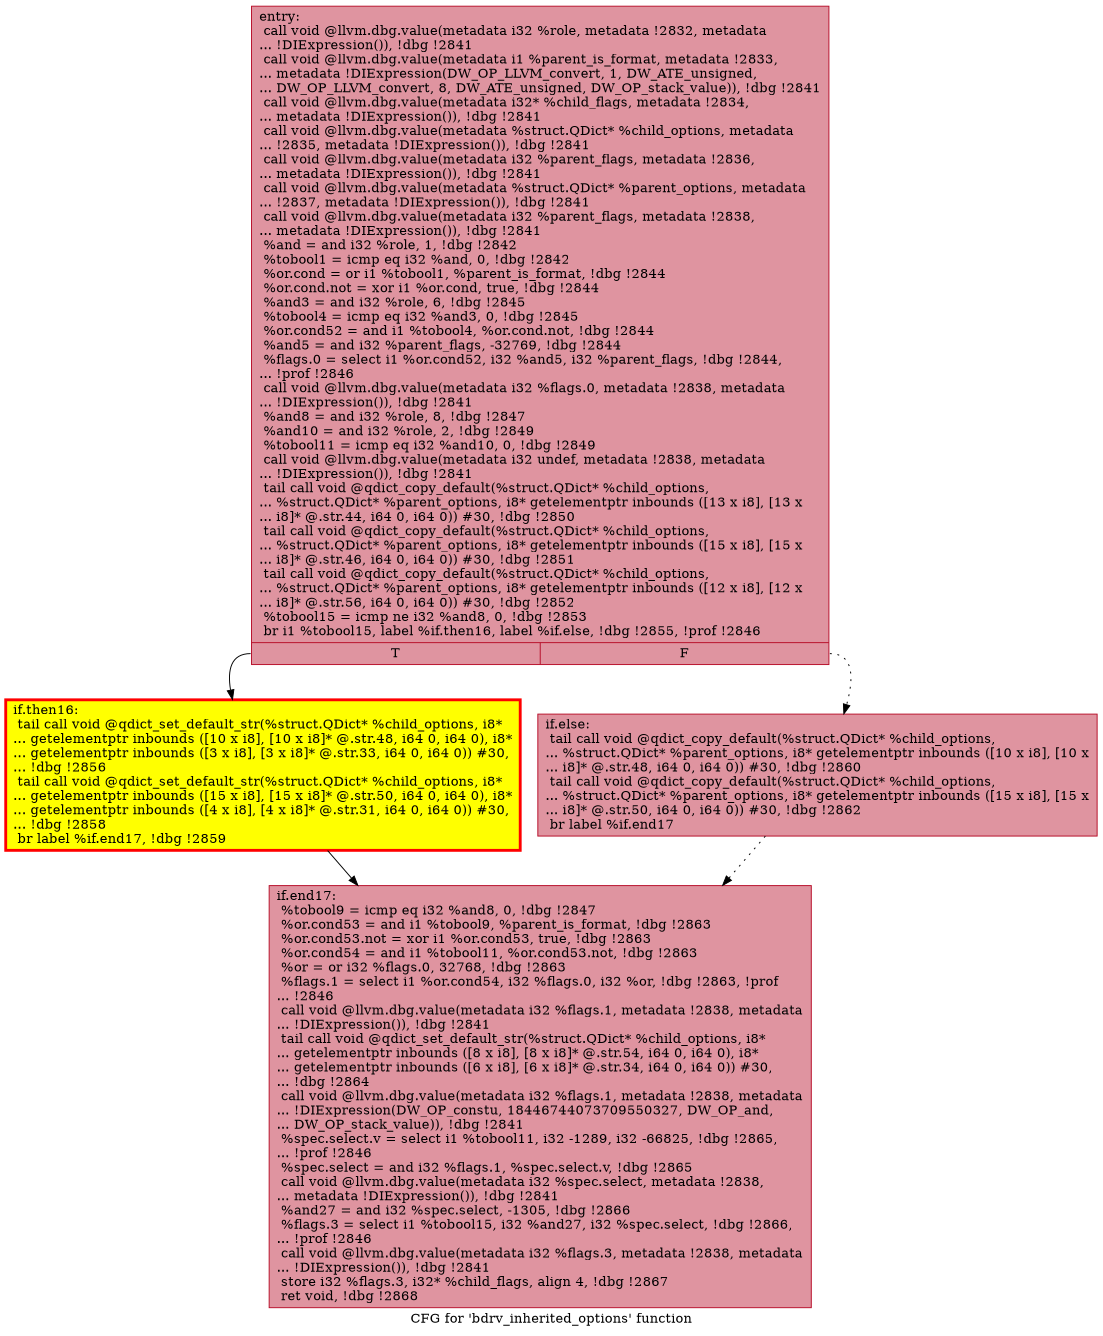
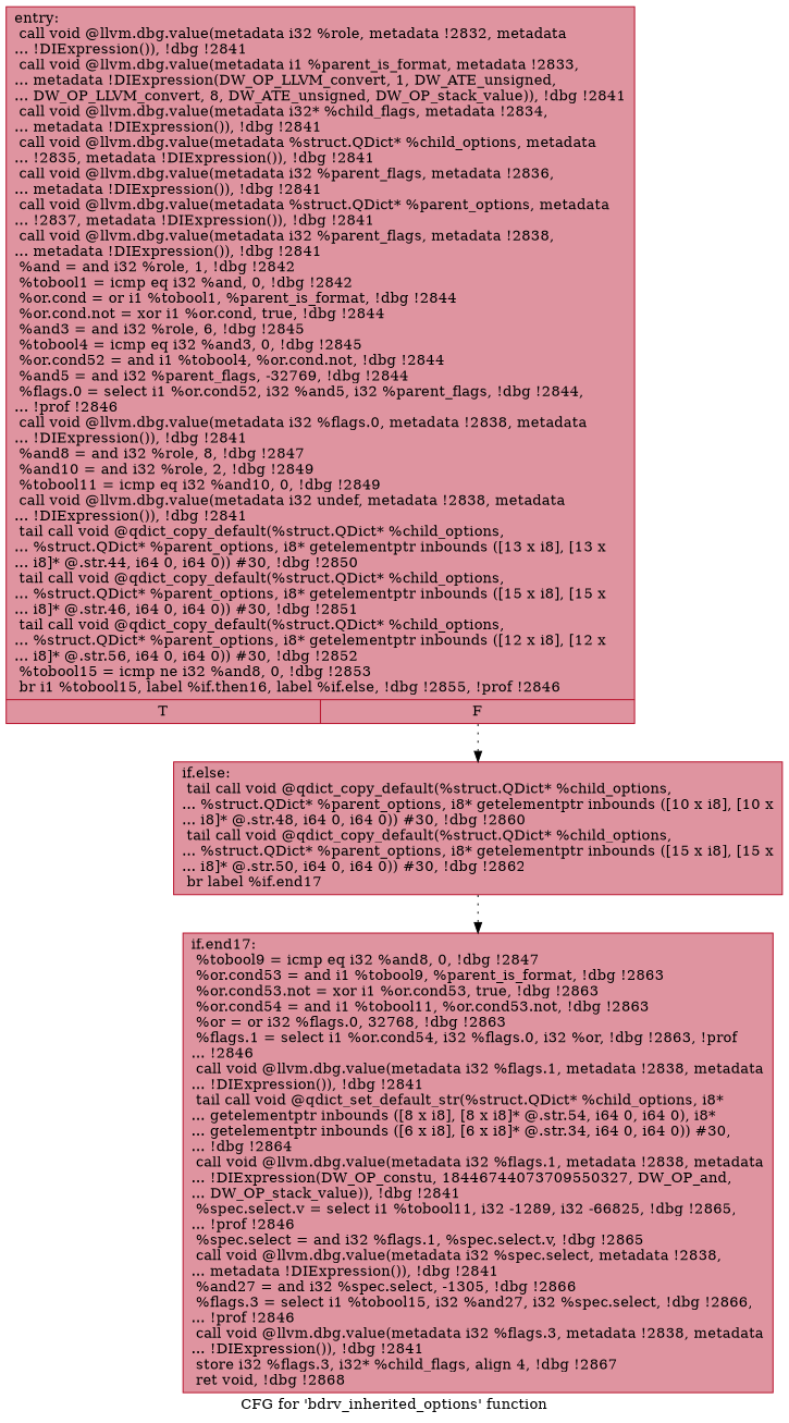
  digraph {
    label="CFG for 'bdrv_inherited_options' function"
    node [color="#b70d28ff" fillcolor="#b70d2870" shape=record style=filled]
    edge [style=solid]
    n1 [label="{entry:\l  call void @llvm.dbg.value(metadata i32 %role, metadata !2832, metadata\l... !DIExpression()), !dbg !2841\l  call void @llvm.dbg.value(metadata i1 %parent_is_format, metadata !2833,\l... metadata !DIExpression(DW_OP_LLVM_convert, 1, DW_ATE_unsigned,\l... DW_OP_LLVM_convert, 8, DW_ATE_unsigned, DW_OP_stack_value)), !dbg !2841\l  call void @llvm.dbg.value(metadata i32* %child_flags, metadata !2834,\l... metadata !DIExpression()), !dbg !2841\l  call void @llvm.dbg.value(metadata %struct.QDict* %child_options, metadata\l... !2835, metadata !DIExpression()), !dbg !2841\l  call void @llvm.dbg.value(metadata i32 %parent_flags, metadata !2836,\l... metadata !DIExpression()), !dbg !2841\l  call void @llvm.dbg.value(metadata %struct.QDict* %parent_options, metadata\l... !2837, metadata !DIExpression()), !dbg !2841\l  call void @llvm.dbg.value(metadata i32 %parent_flags, metadata !2838,\l... metadata !DIExpression()), !dbg !2841\l  %and = and i32 %role, 1, !dbg !2842\l  %tobool1 = icmp eq i32 %and, 0, !dbg !2842\l  %or.cond = or i1 %tobool1, %parent_is_format, !dbg !2844\l  %or.cond.not = xor i1 %or.cond, true, !dbg !2844\l  %and3 = and i32 %role, 6, !dbg !2845\l  %tobool4 = icmp eq i32 %and3, 0, !dbg !2845\l  %or.cond52 = and i1 %tobool4, %or.cond.not, !dbg !2844\l  %and5 = and i32 %parent_flags, -32769, !dbg !2844\l  %flags.0 = select i1 %or.cond52, i32 %and5, i32 %parent_flags, !dbg !2844,\l... !prof !2846\l  call void @llvm.dbg.value(metadata i32 %flags.0, metadata !2838, metadata\l... !DIExpression()), !dbg !2841\l  %and8 = and i32 %role, 8, !dbg !2847\l  %and10 = and i32 %role, 2, !dbg !2849\l  %tobool11 = icmp eq i32 %and10, 0, !dbg !2849\l  call void @llvm.dbg.value(metadata i32 undef, metadata !2838, metadata\l... !DIExpression()), !dbg !2841\l  tail call void @qdict_copy_default(%struct.QDict* %child_options,\l... %struct.QDict* %parent_options, i8* getelementptr inbounds ([13 x i8], [13 x\l... i8]* @.str.44, i64 0, i64 0)) #30, !dbg !2850\l  tail call void @qdict_copy_default(%struct.QDict* %child_options,\l... %struct.QDict* %parent_options, i8* getelementptr inbounds ([15 x i8], [15 x\l... i8]* @.str.46, i64 0, i64 0)) #30, !dbg !2851\l  tail call void @qdict_copy_default(%struct.QDict* %child_options,\l... %struct.QDict* %parent_options, i8* getelementptr inbounds ([12 x i8], [12 x\l... i8]* @.str.56, i64 0, i64 0)) #30, !dbg !2852\l  %tobool15 = icmp ne i32 %and8, 0, !dbg !2853\l  br i1 %tobool15, label %if.then16, label %if.else, !dbg !2855, !prof !2846\l|{<s0>T|<s1>F}}"]
-   n2 [color=red fillcolor=yellow label="{if.then16:                                        \l  tail call void @qdict_set_default_str(%struct.QDict* %child_options, i8*\l... getelementptr inbounds ([10 x i8], [10 x i8]* @.str.48, i64 0, i64 0), i8*\l... getelementptr inbounds ([3 x i8], [3 x i8]* @.str.33, i64 0, i64 0)) #30,\l... !dbg !2856\l  tail call void @qdict_set_default_str(%struct.QDict* %child_options, i8*\l... getelementptr inbounds ([15 x i8], [15 x i8]* @.str.50, i64 0, i64 0), i8*\l... getelementptr inbounds ([4 x i8], [4 x i8]* @.str.31, i64 0, i64 0)) #30,\l... !dbg !2858\l  br label %if.end17, !dbg !2859\l}" penwidth=3.0]
    n3 [label="{if.else:                                          \l  tail call void @qdict_copy_default(%struct.QDict* %child_options,\l... %struct.QDict* %parent_options, i8* getelementptr inbounds ([10 x i8], [10 x\l... i8]* @.str.48, i64 0, i64 0)) #30, !dbg !2860\l  tail call void @qdict_copy_default(%struct.QDict* %child_options,\l... %struct.QDict* %parent_options, i8* getelementptr inbounds ([15 x i8], [15 x\l... i8]* @.str.50, i64 0, i64 0)) #30, !dbg !2862\l  br label %if.end17\l}"]
    n4 [label="{if.end17:                                         \l  %tobool9 = icmp eq i32 %and8, 0, !dbg !2847\l  %or.cond53 = and i1 %tobool9, %parent_is_format, !dbg !2863\l  %or.cond53.not = xor i1 %or.cond53, true, !dbg !2863\l  %or.cond54 = and i1 %tobool11, %or.cond53.not, !dbg !2863\l  %or = or i32 %flags.0, 32768, !dbg !2863\l  %flags.1 = select i1 %or.cond54, i32 %flags.0, i32 %or, !dbg !2863, !prof\l... !2846\l  call void @llvm.dbg.value(metadata i32 %flags.1, metadata !2838, metadata\l... !DIExpression()), !dbg !2841\l  tail call void @qdict_set_default_str(%struct.QDict* %child_options, i8*\l... getelementptr inbounds ([8 x i8], [8 x i8]* @.str.54, i64 0, i64 0), i8*\l... getelementptr inbounds ([6 x i8], [6 x i8]* @.str.34, i64 0, i64 0)) #30,\l... !dbg !2864\l  call void @llvm.dbg.value(metadata i32 %flags.1, metadata !2838, metadata\l... !DIExpression(DW_OP_constu, 18446744073709550327, DW_OP_and,\l... DW_OP_stack_value)), !dbg !2841\l  %spec.select.v = select i1 %tobool11, i32 -1289, i32 -66825, !dbg !2865,\l... !prof !2846\l  %spec.select = and i32 %flags.1, %spec.select.v, !dbg !2865\l  call void @llvm.dbg.value(metadata i32 %spec.select, metadata !2838,\l... metadata !DIExpression()), !dbg !2841\l  %and27 = and i32 %spec.select, -1305, !dbg !2866\l  %flags.3 = select i1 %tobool15, i32 %and27, i32 %spec.select, !dbg !2866,\l... !prof !2846\l  call void @llvm.dbg.value(metadata i32 %flags.3, metadata !2838, metadata\l... !DIExpression()), !dbg !2841\l  store i32 %flags.3, i32* %child_flags, align 4, !dbg !2867\l  ret void, !dbg !2868\l}"]
-   n1 -> n2 [tailport=s0]
    n1 -> n3 [tailport=s1 style=dotted]
-   n2 -> n4
    n3 -> n4 [style=dotted]
  }
